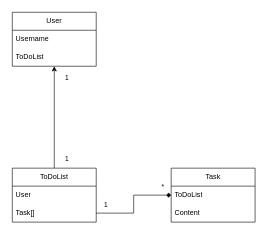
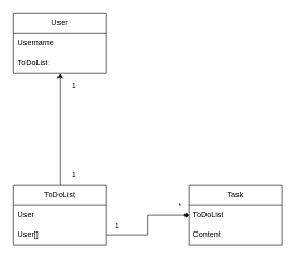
  <mxCell id="0" />
  <mxCell id="1" parent="0" />
  <mxCell id="2" value="User" style="swimlane;fontStyle=0;childLayout=stackLayout;horizontal=1;startSize=30;horizontalStack=0;resizeParent=1;resizeParentMax=0;resizeLast=0;collapsible=1;marginBottom=0;whiteSpace=wrap;html=1;" vertex="1" parent="1"><mxGeometry x="20" y="20" width="140" height="90" as="geometry" /></mxCell>
  <mxCell id="3" value="Username" style="text;strokeColor=none;fillColor=none;align=left;verticalAlign=middle;spacingLeft=4;spacingRight=4;overflow=hidden;points=[[0,0.5],[1,0.5]];portConstraint=eastwest;rotatable=0;whiteSpace=wrap;html=1;" vertex="1" parent="2"><mxGeometry y="30" width="140" height="30" as="geometry" /></mxCell>
  <mxCell id="4" value="ToDoList" style="text;strokeColor=none;fillColor=none;align=left;verticalAlign=middle;spacingLeft=4;spacingRight=4;overflow=hidden;points=[[0,0.5],[1,0.5]];portConstraint=eastwest;rotatable=0;whiteSpace=wrap;html=1;" vertex="1" parent="2"><mxGeometry y="60" width="140" height="30" as="geometry" /></mxCell>
  <mxCell id="5" style="edgeStyle=orthogonalEdgeStyle;rounded=0;orthogonalLoop=1;jettySize=auto;html=1;" edge="1" parent="1" source="8" target="2"><mxGeometry relative="1" as="geometry" /></mxCell>
  <mxCell id="6" value="1" style="edgeLabel;html=1;align=center;verticalAlign=middle;resizable=0;points=[];" vertex="1" connectable="0" parent="5"><mxGeometry x="0.774" y="-2" relative="1" as="geometry"><mxPoint x="18" as="offset" /></mxGeometry></mxCell>
  <mxCell id="7" value="1" style="edgeLabel;html=1;align=center;verticalAlign=middle;resizable=0;points=[];" vertex="1" connectable="0" parent="5"><mxGeometry x="-0.804" y="-1" relative="1" as="geometry"><mxPoint x="19" as="offset" /></mxGeometry></mxCell>
  <mxCell id="8" value="ToDoList" style="swimlane;fontStyle=0;childLayout=stackLayout;horizontal=1;startSize=30;horizontalStack=0;resizeParent=1;resizeParentMax=0;resizeLast=0;collapsible=1;marginBottom=0;whiteSpace=wrap;html=1;" vertex="1" parent="1"><mxGeometry x="20" y="280" width="140" height="90" as="geometry" /></mxCell>
  <mxCell id="9" value="User" style="text;strokeColor=none;fillColor=none;align=left;verticalAlign=middle;spacingLeft=4;spacingRight=4;overflow=hidden;points=[[0,0.5],[1,0.5]];portConstraint=eastwest;rotatable=0;whiteSpace=wrap;html=1;" vertex="1" parent="8"><mxGeometry y="30" width="140" height="30" as="geometry" /></mxCell>
- <mxCell id="10" value="Task[]" style="text;strokeColor=none;fillColor=none;align=left;verticalAlign=middle;spacingLeft=4;spacingRight=4;overflow=hidden;points=[[0,0.5],[1,0.5]];portConstraint=eastwest;rotatable=0;whiteSpace=wrap;html=1;" vertex="1" parent="8"><mxGeometry y="60" width="140" height="30" as="geometry" /></mxCell>
+ <mxCell id="10" value="User[]" style="text;strokeColor=none;fillColor=none;align=left;verticalAlign=middle;spacingLeft=4;spacingRight=4;overflow=hidden;points=[[0,0.5],[1,0.5]];portConstraint=eastwest;rotatable=0;whiteSpace=wrap;html=1;" vertex="1" parent="8"><mxGeometry y="60" width="140" height="30" as="geometry" /></mxCell>
  <mxCell id="11" value="Task" style="swimlane;fontStyle=0;childLayout=stackLayout;horizontal=1;startSize=30;horizontalStack=0;resizeParent=1;resizeParentMax=0;resizeLast=0;collapsible=1;marginBottom=0;whiteSpace=wrap;html=1;" vertex="1" parent="1"><mxGeometry x="285" y="280" width="140" height="90" as="geometry" /></mxCell>
  <mxCell id="12" value="ToDoList" style="text;strokeColor=none;fillColor=none;align=left;verticalAlign=middle;spacingLeft=4;spacingRight=4;overflow=hidden;points=[[0,0.5],[1,0.5]];portConstraint=eastwest;rotatable=0;whiteSpace=wrap;html=1;" vertex="1" parent="11"><mxGeometry y="30" width="140" height="30" as="geometry" /></mxCell>
  <mxCell id="13" value="Content" style="text;strokeColor=none;fillColor=none;align=left;verticalAlign=middle;spacingLeft=4;spacingRight=4;overflow=hidden;points=[[0,0.5],[1,0.5]];portConstraint=eastwest;rotatable=0;whiteSpace=wrap;html=1;" vertex="1" parent="11"><mxGeometry y="60" width="140" height="30" as="geometry" /></mxCell>
  <mxCell id="14" style="edgeStyle=orthogonalEdgeStyle;rounded=0;orthogonalLoop=1;jettySize=auto;html=1;endArrow=diamond;" edge="1" parent="1" source="10" target="11"><mxGeometry relative="1" as="geometry" /></mxCell>
  <mxCell id="15" value="1" style="edgeLabel;html=1;align=center;verticalAlign=middle;resizable=0;points=[];" vertex="1" connectable="0" parent="14"><mxGeometry x="-0.811" y="2" relative="1" as="geometry"><mxPoint y="-13" as="offset" /></mxGeometry></mxCell>
  <mxCell id="16" value="*" style="edgeLabel;html=1;align=center;verticalAlign=middle;resizable=0;points=[];" vertex="1" connectable="0" parent="14"><mxGeometry x="0.684" y="2" relative="1" as="geometry"><mxPoint x="9" y="-13" as="offset" /></mxGeometry></mxCell>
